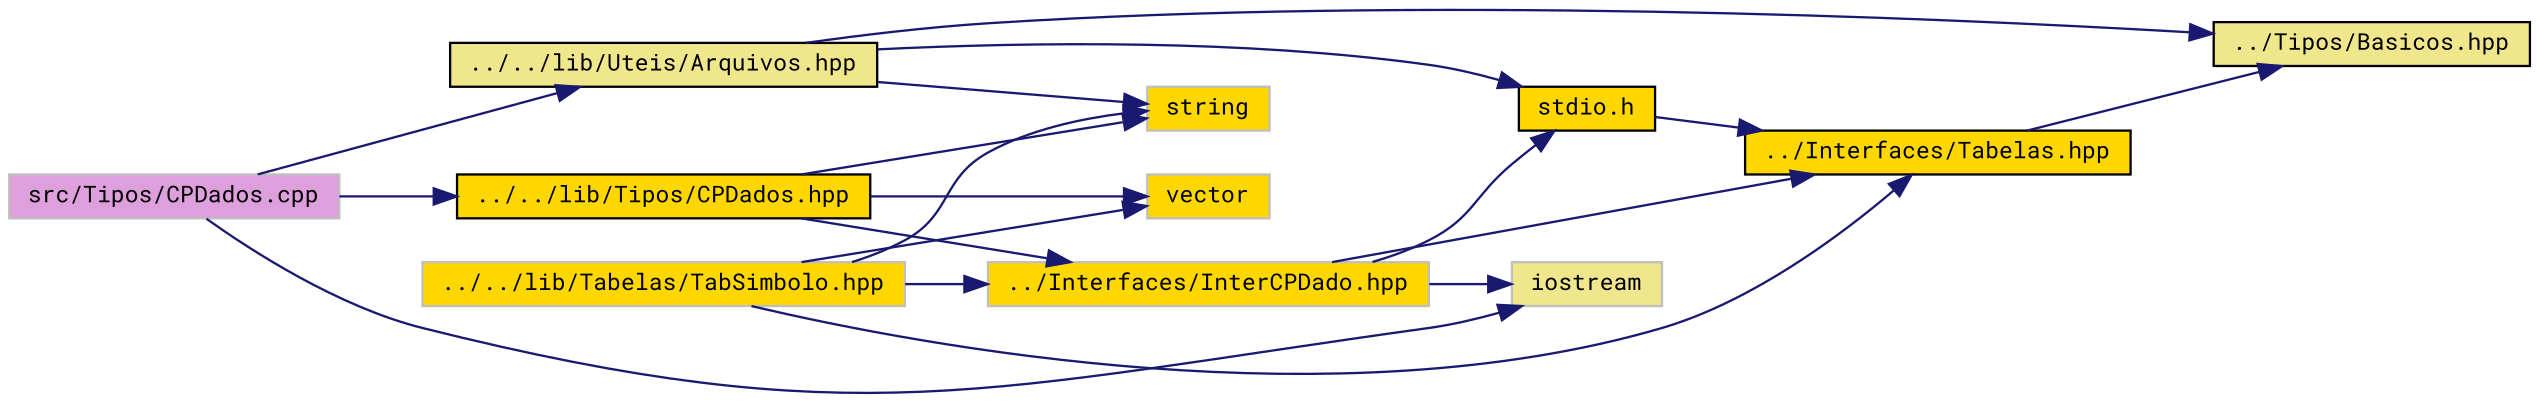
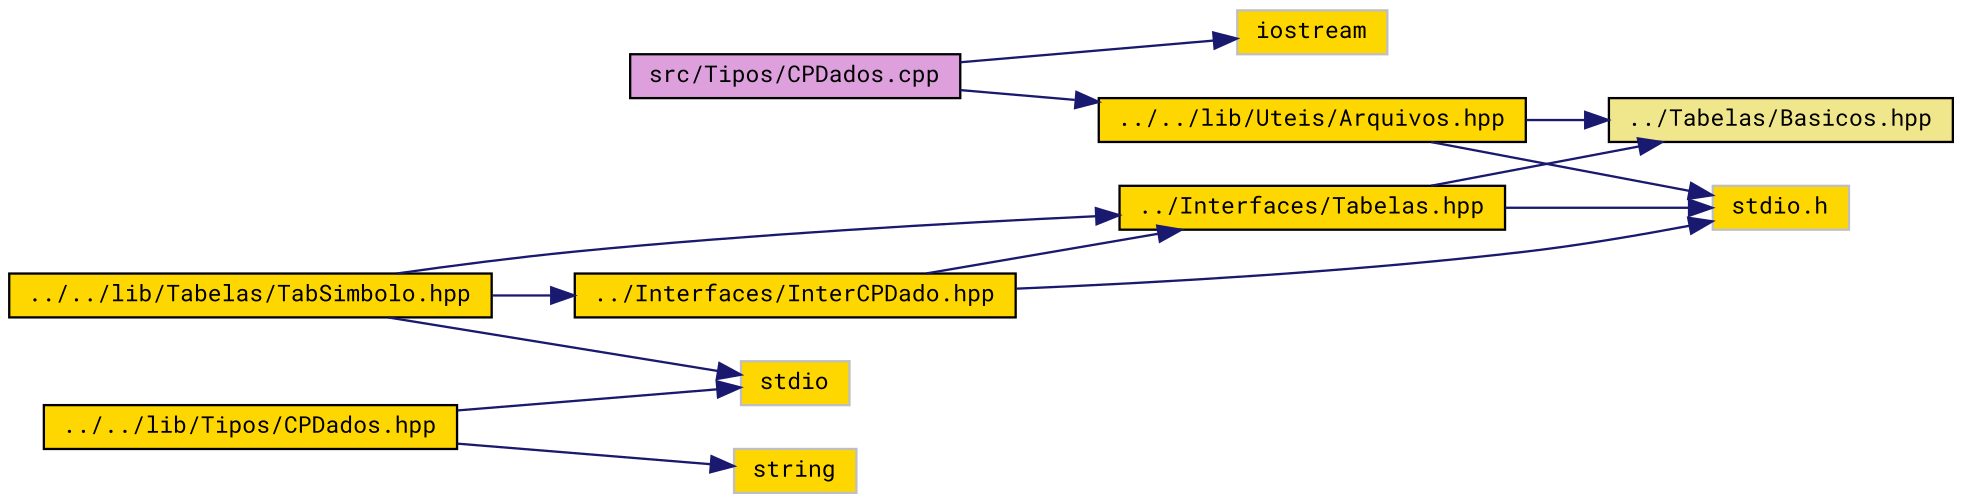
  digraph {
    fontname="Roboto Mono"
    rankdir=LR
    node [color=black fillcolor=gold fontname="Roboto Mono" fontsize=10 shape=record style=filled]
    edge [color=midnightblue fontname="Roboto Mono" fontsize=10 labelfontname=Helvetica labelfontsize=10 style=solid]
-   n1 [color=grey75 fillcolor=plum fontcolor=black height=0.2 label="src/Tipos/CPDados.cpp" width=0.4]
-   n2 [color=grey75 fillcolor=khaki height=0.2 label=iostream width=0.4]
+   n1 [fillcolor=plum fontcolor=black height=0.2 label="src/Tipos/CPDados.cpp" width=0.4]
+   n2 [color=grey75 height=0.2 label=iostream width=0.4]
    n3 [height=0.2 label="../../lib/Tipos/CPDados.hpp" width=0.4]
-   n4 [fillcolor=khaki height=0.2 label="../../lib/Uteis/Arquivos.hpp" width=0.4]
-   n5 [color=grey75 height=0.2 label="../../lib/Tabelas/TabSimbolo.hpp" width=0.4]
-   n6 [color=grey75 height=0.2 label=vector width=0.4]
+   n4 [height=0.2 label="../../lib/Uteis/Arquivos.hpp" width=0.4]
+   n5 [height=0.2 label="../../lib/Tabelas/TabSimbolo.hpp" width=0.4]
+   n6 [color=grey75 height=0.2 label=stdio width=0.4]
    n7 [color=grey75 height=0.2 label=string width=0.4]
    n8 [height=0.2 label="../Interfaces/Tabelas.hpp" width=0.4]
-   n9 [color=grey75 height=0.2 label="../Interfaces/InterCPDado.hpp" width=0.4]
-   n10 [height=0.2 label="stdio.h" width=0.4]
-   n11 [fillcolor=khaki height=0.2 label="../Tipos/Basicos.hpp" width=0.4]
+   n9 [height=0.2 label="../Interfaces/InterCPDado.hpp" width=0.4]
+   n10 [color=grey75 height=0.2 label="stdio.h" width=0.4]
+   n11 [fillcolor=khaki height=0.2 label="../Tabelas/Basicos.hpp" width=0.4]
    n1 -> n2
-   n1 -> n3
    n1 -> n4
    n3 -> n6
    n3 -> n7
-   n3 -> n9
-   n4 -> n7
    n4 -> n10
    n4 -> n11
    n5 -> n6
-   n5 -> n7
    n5 -> n8
    n5 -> n9
-   n10 -> n8
+   n8 -> n10
    n8 -> n11
-   n9 -> n2
    n9 -> n8
    n9 -> n10
  }
